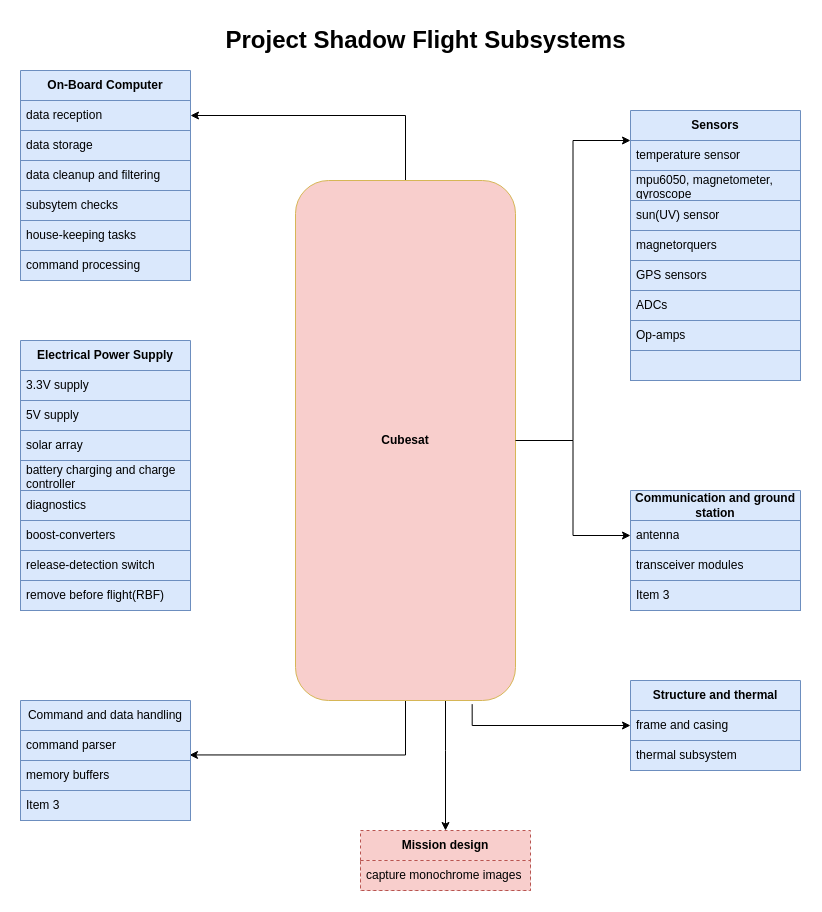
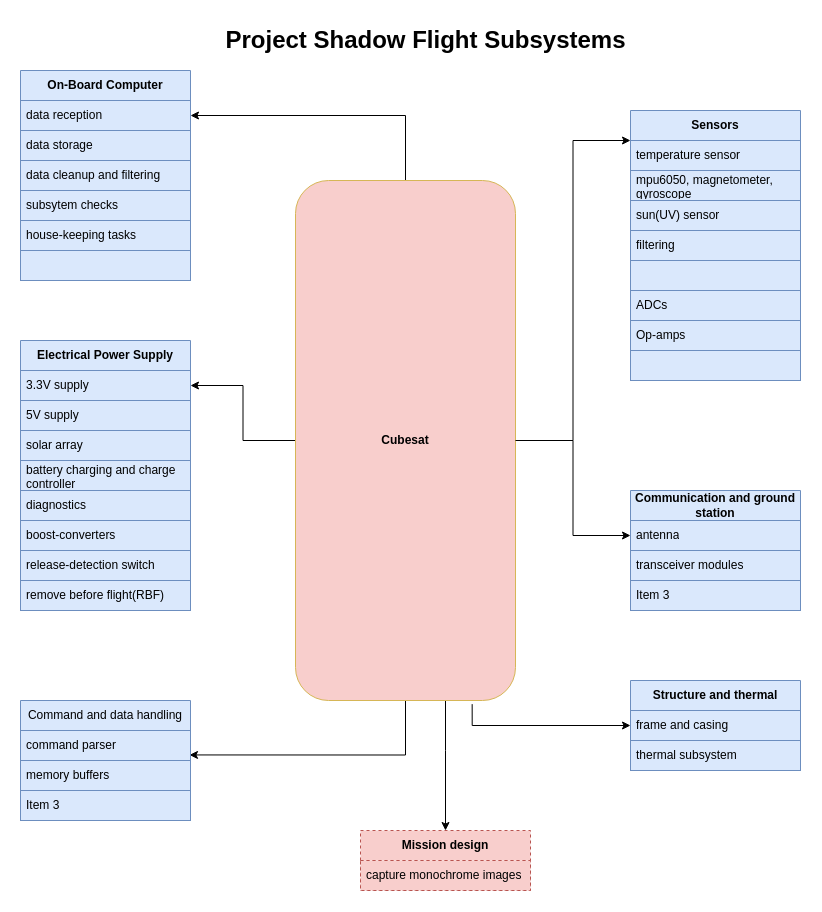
  <mxCell id="0" />
  <mxCell id="1" parent="0" />
  <mxCell id="2" value="" style="whiteSpace=wrap;html=1;rounded=0;fillColor=#dae8fc;strokeColor=#6c8ebf;" parent="1" vertex="1"><mxGeometry x="630" y="230" width="170" height="30" as="geometry" /></mxCell>
  <mxCell id="3" value="" style="whiteSpace=wrap;html=1;rounded=0;fillColor=#dae8fc;strokeColor=#6c8ebf;" parent="1" vertex="1"><mxGeometry x="630" y="260" width="170" height="30" as="geometry" /></mxCell>
  <mxCell id="4" value="" style="whiteSpace=wrap;html=1;rounded=0;fillColor=#dae8fc;strokeColor=#6c8ebf;" parent="1" vertex="1"><mxGeometry x="630" y="290" width="170" height="30" as="geometry" /></mxCell>
  <mxCell id="5" value="" style="whiteSpace=wrap;html=1;rounded=0;fillColor=#dae8fc;strokeColor=#6c8ebf;" parent="1" vertex="1"><mxGeometry x="630" y="320" width="170" height="30" as="geometry" /></mxCell>
  <mxCell id="6" value="" style="whiteSpace=wrap;html=1;rounded=0;fillColor=#dae8fc;strokeColor=#6c8ebf;" parent="1" vertex="1"><mxGeometry x="630" y="350" width="170" height="30" as="geometry" /></mxCell>
  <mxCell id="7" value="" style="whiteSpace=wrap;html=1;rounded=0;fillColor=#dae8fc;strokeColor=#6c8ebf;" parent="1" vertex="1"><mxGeometry x="630" y="230" width="170" height="30" as="geometry" /></mxCell>
  <mxCell id="8" value="" style="whiteSpace=wrap;html=1;rounded=0;fillColor=#dae8fc;strokeColor=#6c8ebf;" parent="1" vertex="1"><mxGeometry x="630" y="260" width="170" height="30" as="geometry" /></mxCell>
  <mxCell id="9" value="" style="whiteSpace=wrap;html=1;rounded=0;fillColor=#dae8fc;strokeColor=#6c8ebf;" parent="1" vertex="1"><mxGeometry x="20" y="190" width="170" height="30" as="geometry" /></mxCell>
  <mxCell id="10" value="" style="whiteSpace=wrap;html=1;rounded=0;fillColor=#dae8fc;strokeColor=#6c8ebf;" parent="1" vertex="1"><mxGeometry x="20" y="220" width="170" height="30" as="geometry" /></mxCell>
  <mxCell id="11" value="" style="whiteSpace=wrap;html=1;rounded=0;fillColor=#dae8fc;strokeColor=#6c8ebf;" parent="1" vertex="1"><mxGeometry x="20" y="250" width="170" height="30" as="geometry" /></mxCell>
  <mxCell id="12" value="" style="whiteSpace=wrap;html=1;rounded=0;fillColor=#dae8fc;strokeColor=#6c8ebf;" parent="1" vertex="1"><mxGeometry x="20" y="490" width="170" height="30" as="geometry" /></mxCell>
  <mxCell id="13" value="" style="whiteSpace=wrap;html=1;rounded=0;fillColor=#dae8fc;strokeColor=#6c8ebf;" parent="1" vertex="1"><mxGeometry x="20" y="520" width="170" height="30" as="geometry" /></mxCell>
  <mxCell id="14" value="" style="whiteSpace=wrap;html=1;rounded=0;fillColor=#dae8fc;strokeColor=#6c8ebf;" parent="1" vertex="1"><mxGeometry x="20" y="550" width="170" height="30" as="geometry" /></mxCell>
  <mxCell id="15" value="" style="whiteSpace=wrap;html=1;rounded=0;fillColor=#dae8fc;strokeColor=#6c8ebf;" parent="1" vertex="1"><mxGeometry x="20" y="580" width="170" height="30" as="geometry" /></mxCell>
  <mxCell id="16" value="" style="whiteSpace=wrap;html=1;rounded=0;fillColor=#dae8fc;strokeColor=#6c8ebf;" parent="1" vertex="1"><mxGeometry x="20" y="460" width="170" height="30" as="geometry" /></mxCell>
  <mxCell id="17" value="&lt;b&gt;On-Board Computer&lt;/b&gt;" style="swimlane;fontStyle=0;childLayout=stackLayout;horizontal=1;startSize=30;horizontalStack=0;resizeParent=1;resizeParentMax=0;resizeLast=0;collapsible=1;marginBottom=0;whiteSpace=wrap;html=1;fillColor=#dae8fc;strokeColor=#6c8ebf;" parent="1" vertex="1"><mxGeometry x="20" y="70" width="170" height="120" as="geometry" /></mxCell>
  <mxCell id="18" value="data reception" style="text;strokeColor=#6c8ebf;fillColor=#dae8fc;align=left;verticalAlign=middle;spacingLeft=4;spacingRight=4;overflow=hidden;points=[[0,0.5],[1,0.5]];portConstraint=eastwest;rotatable=0;whiteSpace=wrap;html=1;" parent="17" vertex="1"><mxGeometry y="30" width="170" height="30" as="geometry" /></mxCell>
  <mxCell id="19" value="data storage" style="text;strokeColor=#6c8ebf;fillColor=#dae8fc;align=left;verticalAlign=middle;spacingLeft=4;spacingRight=4;overflow=hidden;points=[[0,0.5],[1,0.5]];portConstraint=eastwest;rotatable=0;whiteSpace=wrap;html=1;" parent="17" vertex="1"><mxGeometry y="60" width="170" height="30" as="geometry" /></mxCell>
  <mxCell id="20" value="data cleanup and filtering" style="text;strokeColor=#6c8ebf;fillColor=#dae8fc;align=left;verticalAlign=middle;spacingLeft=4;spacingRight=4;overflow=hidden;points=[[0,0.5],[1,0.5]];portConstraint=eastwest;rotatable=0;whiteSpace=wrap;html=1;" parent="17" vertex="1"><mxGeometry y="90" width="170" height="30" as="geometry" /></mxCell>
  <mxCell id="21" style="edgeStyle=orthogonalEdgeStyle;rounded=0;orthogonalLoop=1;jettySize=auto;html=1;entryX=1;entryY=0.5;entryDx=0;entryDy=0;" parent="1" source="26" target="18" edge="1"><mxGeometry relative="1" as="geometry" /></mxCell>
+ <mxCell id="22" style="edgeStyle=orthogonalEdgeStyle;rounded=0;orthogonalLoop=1;jettySize=auto;html=1;" parent="1" source="26" target="28" edge="1"><mxGeometry relative="1" as="geometry" /></mxCell>
  <mxCell id="23" style="edgeStyle=orthogonalEdgeStyle;rounded=0;orthogonalLoop=1;jettySize=auto;html=1;entryX=0.994;entryY=0.815;entryDx=0;entryDy=0;entryPerimeter=0;" parent="1" source="26" target="32" edge="1"><mxGeometry relative="1" as="geometry" /></mxCell>
  <mxCell id="24" style="edgeStyle=orthogonalEdgeStyle;rounded=0;orthogonalLoop=1;jettySize=auto;html=1;entryX=0;entryY=0.25;entryDx=0;entryDy=0;" parent="1" source="26" target="35" edge="1"><mxGeometry relative="1" as="geometry" /></mxCell>
  <mxCell id="25" style="edgeStyle=orthogonalEdgeStyle;rounded=0;orthogonalLoop=1;jettySize=auto;html=1;entryX=0.5;entryY=0;entryDx=0;entryDy=0;" edge="1" parent="1" source="26" target="46"><mxGeometry relative="1" as="geometry"><Array as="points"><mxPoint x="445" y="750" /><mxPoint x="445" y="750" /></Array></mxGeometry></mxCell>
  <mxCell id="26" value="&lt;b&gt;Cubesat&lt;/b&gt;" style="rounded=1;whiteSpace=wrap;html=1;fillColor=#f8cecc;strokeColor=#d6b656;" parent="1" vertex="1"><mxGeometry x="295" y="180" width="220" height="520" as="geometry" /></mxCell>
  <mxCell id="27" value="&lt;b&gt;Electrical Power Supply&lt;/b&gt;" style="swimlane;fontStyle=0;childLayout=stackLayout;horizontal=1;startSize=30;horizontalStack=0;resizeParent=1;resizeParentMax=0;resizeLast=0;collapsible=1;marginBottom=0;whiteSpace=wrap;html=1;fillColor=#dae8fc;strokeColor=#6c8ebf;" parent="1" vertex="1"><mxGeometry x="20" y="340" width="170" height="120" as="geometry" /></mxCell>
  <mxCell id="28" value="3.3V supply" style="text;strokeColor=#6c8ebf;fillColor=#dae8fc;align=left;verticalAlign=middle;spacingLeft=4;spacingRight=4;overflow=hidden;points=[[0,0.5],[1,0.5]];portConstraint=eastwest;rotatable=0;whiteSpace=wrap;html=1;" parent="27" vertex="1"><mxGeometry y="30" width="170" height="30" as="geometry" /></mxCell>
  <mxCell id="29" value="5V supply" style="text;strokeColor=#6c8ebf;fillColor=#dae8fc;align=left;verticalAlign=middle;spacingLeft=4;spacingRight=4;overflow=hidden;points=[[0,0.5],[1,0.5]];portConstraint=eastwest;rotatable=0;whiteSpace=wrap;html=1;" parent="27" vertex="1"><mxGeometry y="60" width="170" height="30" as="geometry" /></mxCell>
  <mxCell id="30" value="solar array" style="text;strokeColor=#6c8ebf;fillColor=#dae8fc;align=left;verticalAlign=middle;spacingLeft=4;spacingRight=4;overflow=hidden;points=[[0,0.5],[1,0.5]];portConstraint=eastwest;rotatable=0;whiteSpace=wrap;html=1;" parent="27" vertex="1"><mxGeometry y="90" width="170" height="30" as="geometry" /></mxCell>
  <mxCell id="31" value="Command and data handling" style="swimlane;fontStyle=0;childLayout=stackLayout;horizontal=1;startSize=30;horizontalStack=0;resizeParent=1;resizeParentMax=0;resizeLast=0;collapsible=1;marginBottom=0;whiteSpace=wrap;html=1;fillColor=#dae8fc;strokeColor=#6c8ebf;" parent="1" vertex="1"><mxGeometry x="20" y="700" width="170" height="120" as="geometry" /></mxCell>
  <mxCell id="32" value="command parser" style="text;strokeColor=#6c8ebf;fillColor=#dae8fc;align=left;verticalAlign=middle;spacingLeft=4;spacingRight=4;overflow=hidden;points=[[0,0.5],[1,0.5]];portConstraint=eastwest;rotatable=0;whiteSpace=wrap;html=1;" parent="31" vertex="1"><mxGeometry y="30" width="170" height="30" as="geometry" /></mxCell>
  <mxCell id="33" value="memory buffers" style="text;strokeColor=#6c8ebf;fillColor=#dae8fc;align=left;verticalAlign=middle;spacingLeft=4;spacingRight=4;overflow=hidden;points=[[0,0.5],[1,0.5]];portConstraint=eastwest;rotatable=0;whiteSpace=wrap;html=1;" parent="31" vertex="1"><mxGeometry y="60" width="170" height="30" as="geometry" /></mxCell>
  <mxCell id="34" value="Item 3" style="text;strokeColor=#6c8ebf;fillColor=#dae8fc;align=left;verticalAlign=middle;spacingLeft=4;spacingRight=4;overflow=hidden;points=[[0,0.5],[1,0.5]];portConstraint=eastwest;rotatable=0;whiteSpace=wrap;html=1;" parent="31" vertex="1"><mxGeometry y="90" width="170" height="30" as="geometry" /></mxCell>
  <mxCell id="35" value="&lt;b&gt;Sensors&lt;/b&gt;" style="swimlane;fontStyle=0;childLayout=stackLayout;horizontal=1;startSize=30;horizontalStack=0;resizeParent=1;resizeParentMax=0;resizeLast=0;collapsible=1;marginBottom=0;whiteSpace=wrap;html=1;fillColor=#dae8fc;strokeColor=#6c8ebf;" parent="1" vertex="1"><mxGeometry x="630" y="110" width="170" height="120" as="geometry" /></mxCell>
  <mxCell id="36" value="temperature sensor" style="text;strokeColor=#6c8ebf;fillColor=#dae8fc;align=left;verticalAlign=middle;spacingLeft=4;spacingRight=4;overflow=hidden;points=[[0,0.5],[1,0.5]];portConstraint=eastwest;rotatable=0;whiteSpace=wrap;html=1;" parent="35" vertex="1"><mxGeometry y="30" width="170" height="30" as="geometry" /></mxCell>
  <mxCell id="37" value="mpu6050, magnetometer, gyroscope" style="text;strokeColor=#6c8ebf;fillColor=#dae8fc;align=left;verticalAlign=middle;spacingLeft=4;spacingRight=4;overflow=hidden;points=[[0,0.5],[1,0.5]];portConstraint=eastwest;rotatable=0;whiteSpace=wrap;html=1;" parent="35" vertex="1"><mxGeometry y="60" width="170" height="30" as="geometry" /></mxCell>
  <mxCell id="38" value="sun(UV) sensor" style="text;strokeColor=#6c8ebf;fillColor=#dae8fc;align=left;verticalAlign=middle;spacingLeft=4;spacingRight=4;overflow=hidden;points=[[0,0.5],[1,0.5]];portConstraint=eastwest;rotatable=0;whiteSpace=wrap;html=1;" parent="35" vertex="1"><mxGeometry y="90" width="170" height="30" as="geometry" /></mxCell>
  <mxCell id="39" value="&lt;b&gt;Communication and ground station&lt;/b&gt;" style="swimlane;fontStyle=0;childLayout=stackLayout;horizontal=1;startSize=30;horizontalStack=0;resizeParent=1;resizeParentMax=0;resizeLast=0;collapsible=1;marginBottom=0;whiteSpace=wrap;html=1;fillColor=#dae8fc;strokeColor=#6c8ebf;" parent="1" vertex="1"><mxGeometry x="630" y="490" width="170" height="120" as="geometry" /></mxCell>
  <mxCell id="40" value="antenna" style="text;strokeColor=#6c8ebf;fillColor=#dae8fc;align=left;verticalAlign=middle;spacingLeft=4;spacingRight=4;overflow=hidden;points=[[0,0.5],[1,0.5]];portConstraint=eastwest;rotatable=0;whiteSpace=wrap;html=1;" parent="39" vertex="1"><mxGeometry y="30" width="170" height="30" as="geometry" /></mxCell>
  <mxCell id="41" value="transceiver modules" style="text;strokeColor=#6c8ebf;fillColor=#dae8fc;align=left;verticalAlign=middle;spacingLeft=4;spacingRight=4;overflow=hidden;points=[[0,0.5],[1,0.5]];portConstraint=eastwest;rotatable=0;whiteSpace=wrap;html=1;" parent="39" vertex="1"><mxGeometry y="60" width="170" height="30" as="geometry" /></mxCell>
  <mxCell id="42" value="Item 3" style="text;strokeColor=#6c8ebf;fillColor=#dae8fc;align=left;verticalAlign=middle;spacingLeft=4;spacingRight=4;overflow=hidden;points=[[0,0.5],[1,0.5]];portConstraint=eastwest;rotatable=0;whiteSpace=wrap;html=1;" parent="39" vertex="1"><mxGeometry y="90" width="170" height="30" as="geometry" /></mxCell>
  <mxCell id="43" value="&lt;b&gt;Structure and thermal&lt;/b&gt;" style="swimlane;fontStyle=0;childLayout=stackLayout;horizontal=1;startSize=30;horizontalStack=0;resizeParent=1;resizeParentMax=0;resizeLast=0;collapsible=1;marginBottom=0;whiteSpace=wrap;html=1;fillColor=#dae8fc;strokeColor=#6c8ebf;" parent="1" vertex="1"><mxGeometry x="630" y="680" width="170" height="90" as="geometry" /></mxCell>
  <mxCell id="44" value="frame and casing&amp;nbsp;" style="text;strokeColor=#6c8ebf;fillColor=#dae8fc;align=left;verticalAlign=middle;spacingLeft=4;spacingRight=4;overflow=hidden;points=[[0,0.5],[1,0.5]];portConstraint=eastwest;rotatable=0;whiteSpace=wrap;html=1;" parent="43" vertex="1"><mxGeometry y="30" width="170" height="30" as="geometry" /></mxCell>
  <mxCell id="45" value="thermal subsystem" style="text;strokeColor=#6c8ebf;fillColor=#dae8fc;align=left;verticalAlign=middle;spacingLeft=4;spacingRight=4;overflow=hidden;points=[[0,0.5],[1,0.5]];portConstraint=eastwest;rotatable=0;whiteSpace=wrap;html=1;" parent="43" vertex="1"><mxGeometry y="60" width="170" height="30" as="geometry" /></mxCell>
  <mxCell id="46" value="&lt;b&gt;Mission design&lt;/b&gt;" style="swimlane;fontStyle=0;childLayout=stackLayout;horizontal=1;startSize=30;horizontalStack=0;resizeParent=1;resizeParentMax=0;resizeLast=0;collapsible=1;marginBottom=0;whiteSpace=wrap;html=1;dashed=1;fillColor=#f8cecc;strokeColor=#b85450;" parent="1" vertex="1"><mxGeometry x="360" y="830" width="170" height="60" as="geometry" /></mxCell>
  <mxCell id="47" value="capture monochrome images" style="text;strokeColor=#b85450;fillColor=#f8cecc;align=left;verticalAlign=middle;spacingLeft=4;spacingRight=4;overflow=hidden;points=[[0,0.5],[1,0.5]];portConstraint=eastwest;rotatable=0;whiteSpace=wrap;html=1;dashed=1;" parent="46" vertex="1"><mxGeometry y="30" width="170" height="30" as="geometry" /></mxCell>
  <mxCell id="48" value="battery charging and charge controller" style="text;strokeColor=#6c8ebf;fillColor=#dae8fc;align=left;verticalAlign=middle;spacingLeft=4;spacingRight=4;overflow=hidden;points=[[0,0.5],[1,0.5]];portConstraint=eastwest;rotatable=0;whiteSpace=wrap;html=1;rounded=0;" parent="1" vertex="1"><mxGeometry x="20" y="460" width="170" height="30" as="geometry" /></mxCell>
  <mxCell id="49" value="diagnostics" style="text;strokeColor=#6c8ebf;fillColor=#dae8fc;align=left;verticalAlign=middle;spacingLeft=4;spacingRight=4;overflow=hidden;points=[[0,0.5],[1,0.5]];portConstraint=eastwest;rotatable=0;whiteSpace=wrap;html=1;" parent="1" vertex="1"><mxGeometry x="20" y="490" width="170" height="30" as="geometry" /></mxCell>
  <mxCell id="50" value="boost-converters" style="text;strokeColor=#6c8ebf;fillColor=#dae8fc;align=left;verticalAlign=middle;spacingLeft=4;spacingRight=4;overflow=hidden;points=[[0,0.5],[1,0.5]];portConstraint=eastwest;rotatable=0;whiteSpace=wrap;html=1;" parent="1" vertex="1"><mxGeometry x="20" y="520" width="170" height="30" as="geometry" /></mxCell>
  <mxCell id="51" value="release-detection switch" style="text;strokeColor=#6c8ebf;fillColor=#dae8fc;align=left;verticalAlign=middle;spacingLeft=4;spacingRight=4;overflow=hidden;points=[[0,0.5],[1,0.5]];portConstraint=eastwest;rotatable=0;whiteSpace=wrap;html=1;" parent="1" vertex="1"><mxGeometry x="20" y="550" width="170" height="30" as="geometry" /></mxCell>
  <mxCell id="52" value="remove before flight(RBF)" style="text;strokeColor=#6c8ebf;fillColor=#dae8fc;align=left;verticalAlign=middle;spacingLeft=4;spacingRight=4;overflow=hidden;points=[[0,0.5],[1,0.5]];portConstraint=eastwest;rotatable=0;whiteSpace=wrap;html=1;" parent="1" vertex="1"><mxGeometry x="20" y="580" width="170" height="30" as="geometry" /></mxCell>
- <mxCell id="53" value="magnetorquers" style="text;strokeColor=#6c8ebf;fillColor=#dae8fc;align=left;verticalAlign=middle;spacingLeft=4;spacingRight=4;overflow=hidden;points=[[0,0.5],[1,0.5]];portConstraint=eastwest;rotatable=0;whiteSpace=wrap;html=1;" parent="1" vertex="1"><mxGeometry x="630" y="230" width="170" height="30" as="geometry" /></mxCell>
- <mxCell id="54" value="GPS sensors" style="text;strokeColor=#6c8ebf;fillColor=#dae8fc;align=left;verticalAlign=middle;spacingLeft=4;spacingRight=4;overflow=hidden;points=[[0,0.5],[1,0.5]];portConstraint=eastwest;rotatable=0;whiteSpace=wrap;html=1;" parent="1" vertex="1"><mxGeometry x="630" y="260" width="170" height="30" as="geometry" /></mxCell>
+ <mxCell id="53" value="filtering" style="text;strokeColor=#6c8ebf;fillColor=#dae8fc;align=left;verticalAlign=middle;spacingLeft=4;spacingRight=4;overflow=hidden;points=[[0,0.5],[1,0.5]];portConstraint=eastwest;rotatable=0;whiteSpace=wrap;html=1;" parent="1" vertex="1"><mxGeometry x="630" y="230" width="170" height="30" as="geometry" /></mxCell>
  <mxCell id="55" value="ADCs" style="text;strokeColor=#6c8ebf;fillColor=#dae8fc;align=left;verticalAlign=middle;spacingLeft=4;spacingRight=4;overflow=hidden;points=[[0,0.5],[1,0.5]];portConstraint=eastwest;rotatable=0;whiteSpace=wrap;html=1;" parent="1" vertex="1"><mxGeometry x="630" y="290" width="170" height="30" as="geometry" /></mxCell>
  <mxCell id="56" value="Op-amps" style="text;strokeColor=#6c8ebf;fillColor=#dae8fc;align=left;verticalAlign=middle;spacingLeft=4;spacingRight=4;overflow=hidden;points=[[0,0.5],[1,0.5]];portConstraint=eastwest;rotatable=0;whiteSpace=wrap;html=1;" parent="1" vertex="1"><mxGeometry x="630" y="320" width="170" height="30" as="geometry" /></mxCell>
  <mxCell id="57" value="subsytem checks" style="text;strokeColor=#6c8ebf;fillColor=#dae8fc;align=left;verticalAlign=middle;spacingLeft=4;spacingRight=4;overflow=hidden;points=[[0,0.5],[1,0.5]];portConstraint=eastwest;rotatable=0;whiteSpace=wrap;html=1;" parent="1" vertex="1"><mxGeometry x="20" y="190" width="170" height="30" as="geometry" /></mxCell>
  <mxCell id="58" value="house-keeping tasks&amp;nbsp;" style="text;strokeColor=#6c8ebf;fillColor=#dae8fc;align=left;verticalAlign=middle;spacingLeft=4;spacingRight=4;overflow=hidden;points=[[0,0.5],[1,0.5]];portConstraint=eastwest;rotatable=0;whiteSpace=wrap;html=1;" parent="1" vertex="1"><mxGeometry x="20" y="220" width="170" height="30" as="geometry" /></mxCell>
- <mxCell id="59" value="command processing" style="text;strokeColor=#6c8ebf;fillColor=#dae8fc;align=left;verticalAlign=middle;spacingLeft=4;spacingRight=4;overflow=hidden;points=[[0,0.5],[1,0.5]];portConstraint=eastwest;rotatable=0;whiteSpace=wrap;html=1;" parent="1" vertex="1"><mxGeometry x="20" y="250" width="170" height="30" as="geometry" /></mxCell>
  <mxCell id="60" style="edgeStyle=orthogonalEdgeStyle;rounded=0;orthogonalLoop=1;jettySize=auto;html=1;" parent="1" source="26" target="40" edge="1"><mxGeometry relative="1" as="geometry" /></mxCell>
  <mxCell id="61" style="edgeStyle=orthogonalEdgeStyle;rounded=0;orthogonalLoop=1;jettySize=auto;html=1;exitX=0.803;exitY=1.007;exitDx=0;exitDy=0;exitPerimeter=0;" parent="1" source="26" target="44" edge="1"><mxGeometry relative="1" as="geometry" /></mxCell>
  <mxCell id="62" value="Project Shadow Flight Subsystems" style="text;strokeColor=none;fillColor=none;html=1;fontSize=24;fontStyle=1;verticalAlign=middle;align=center;" parent="1" vertex="1"><mxGeometry x="375" y="20" width="100" height="40" as="geometry" /></mxCell>
